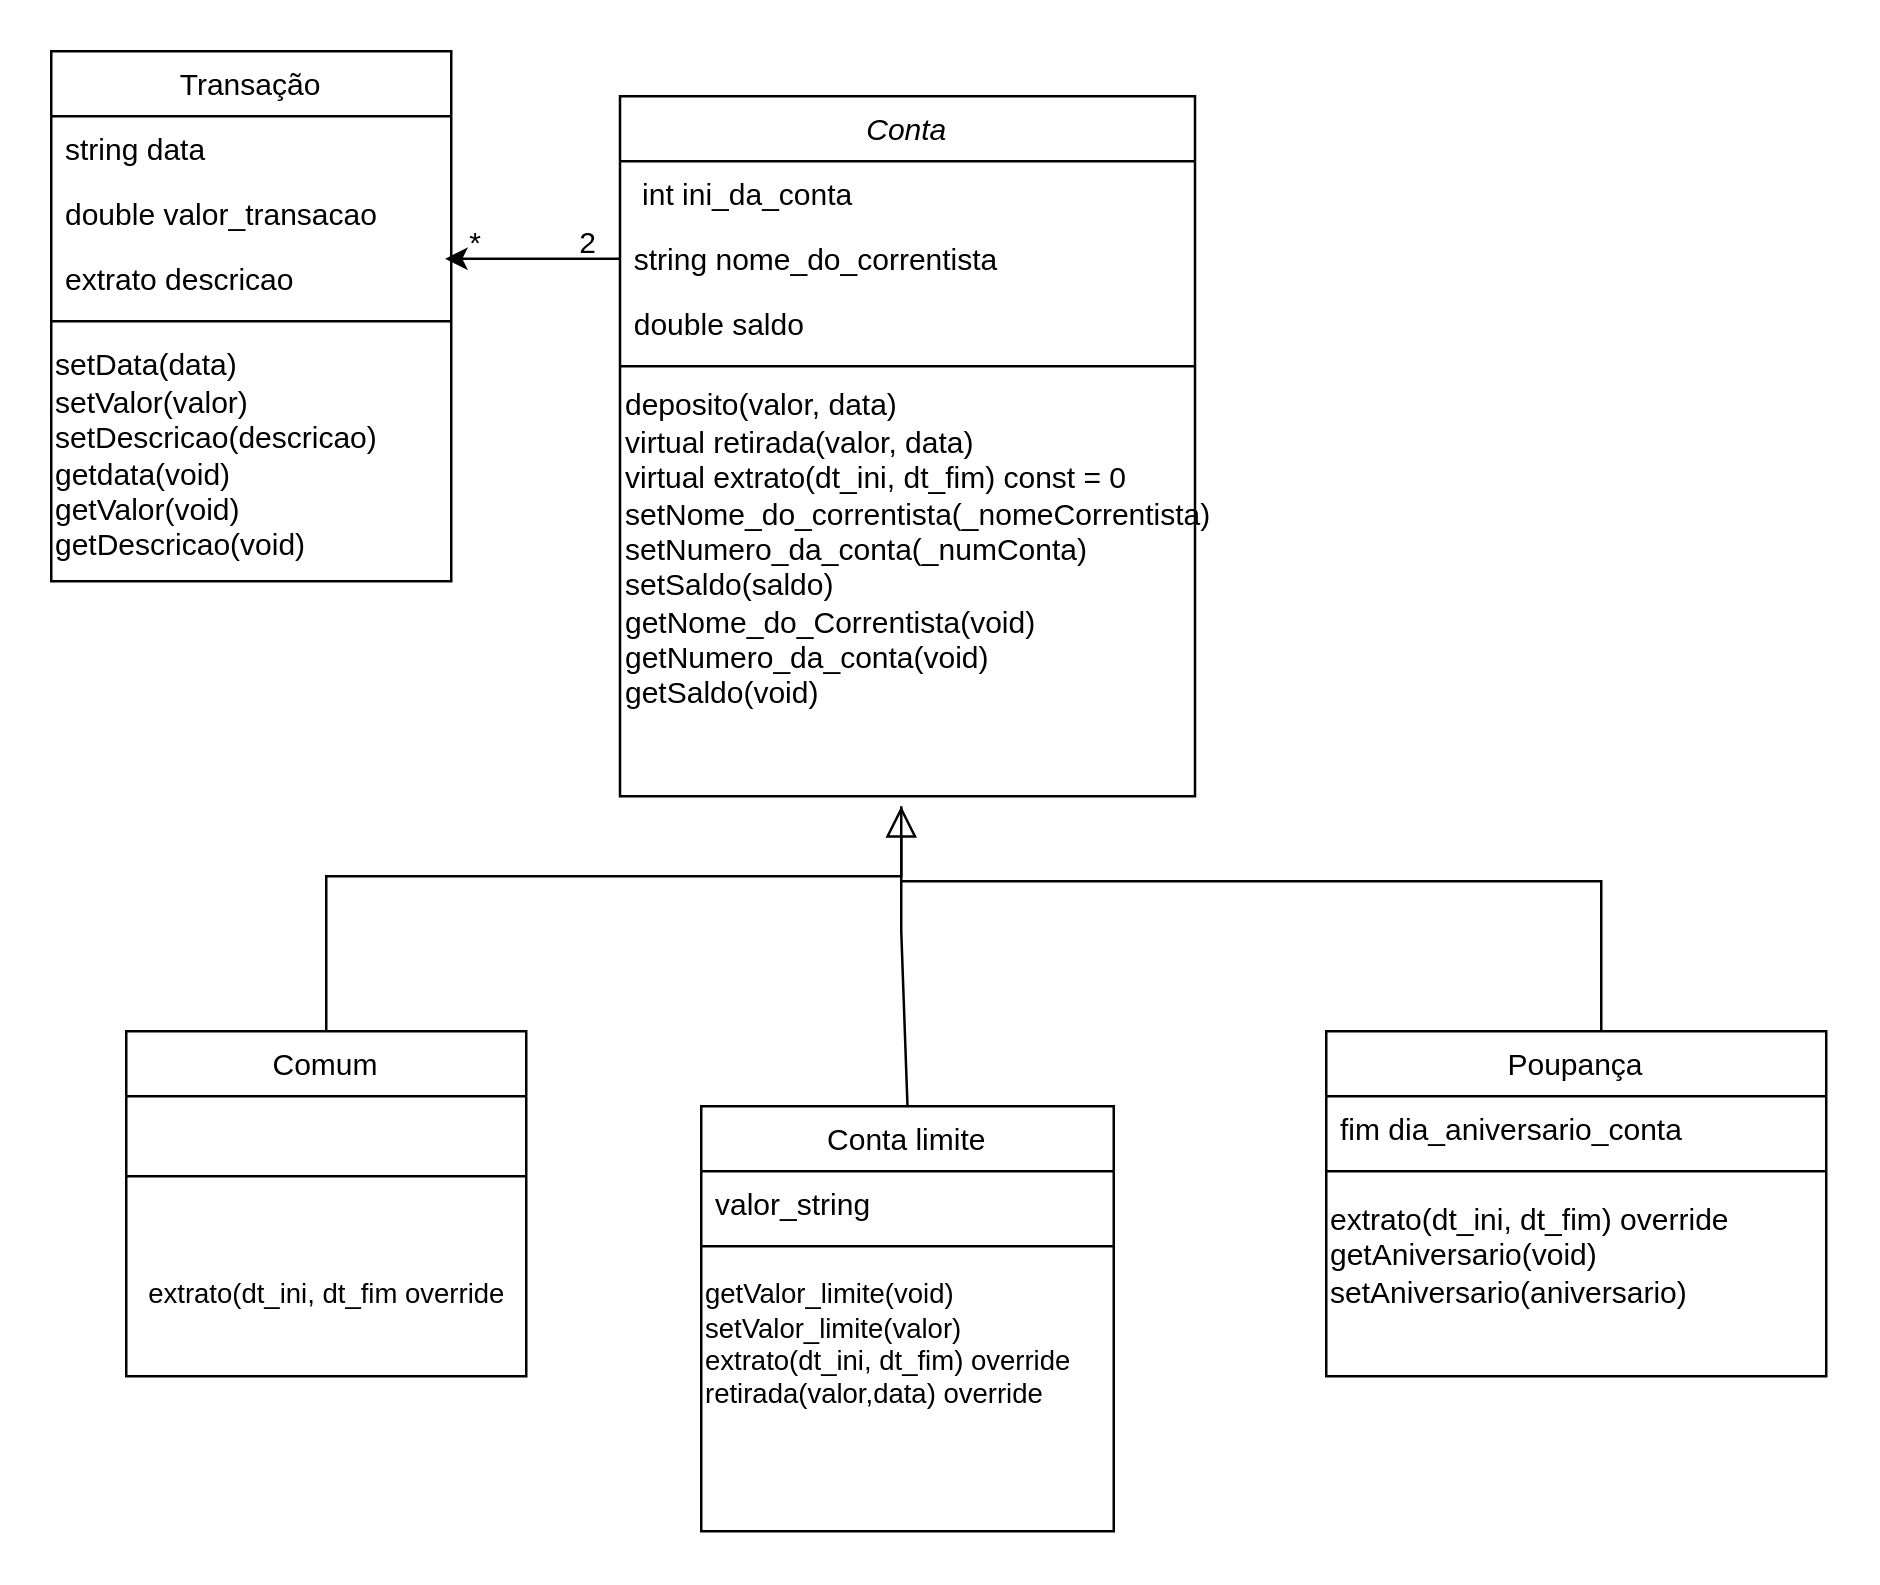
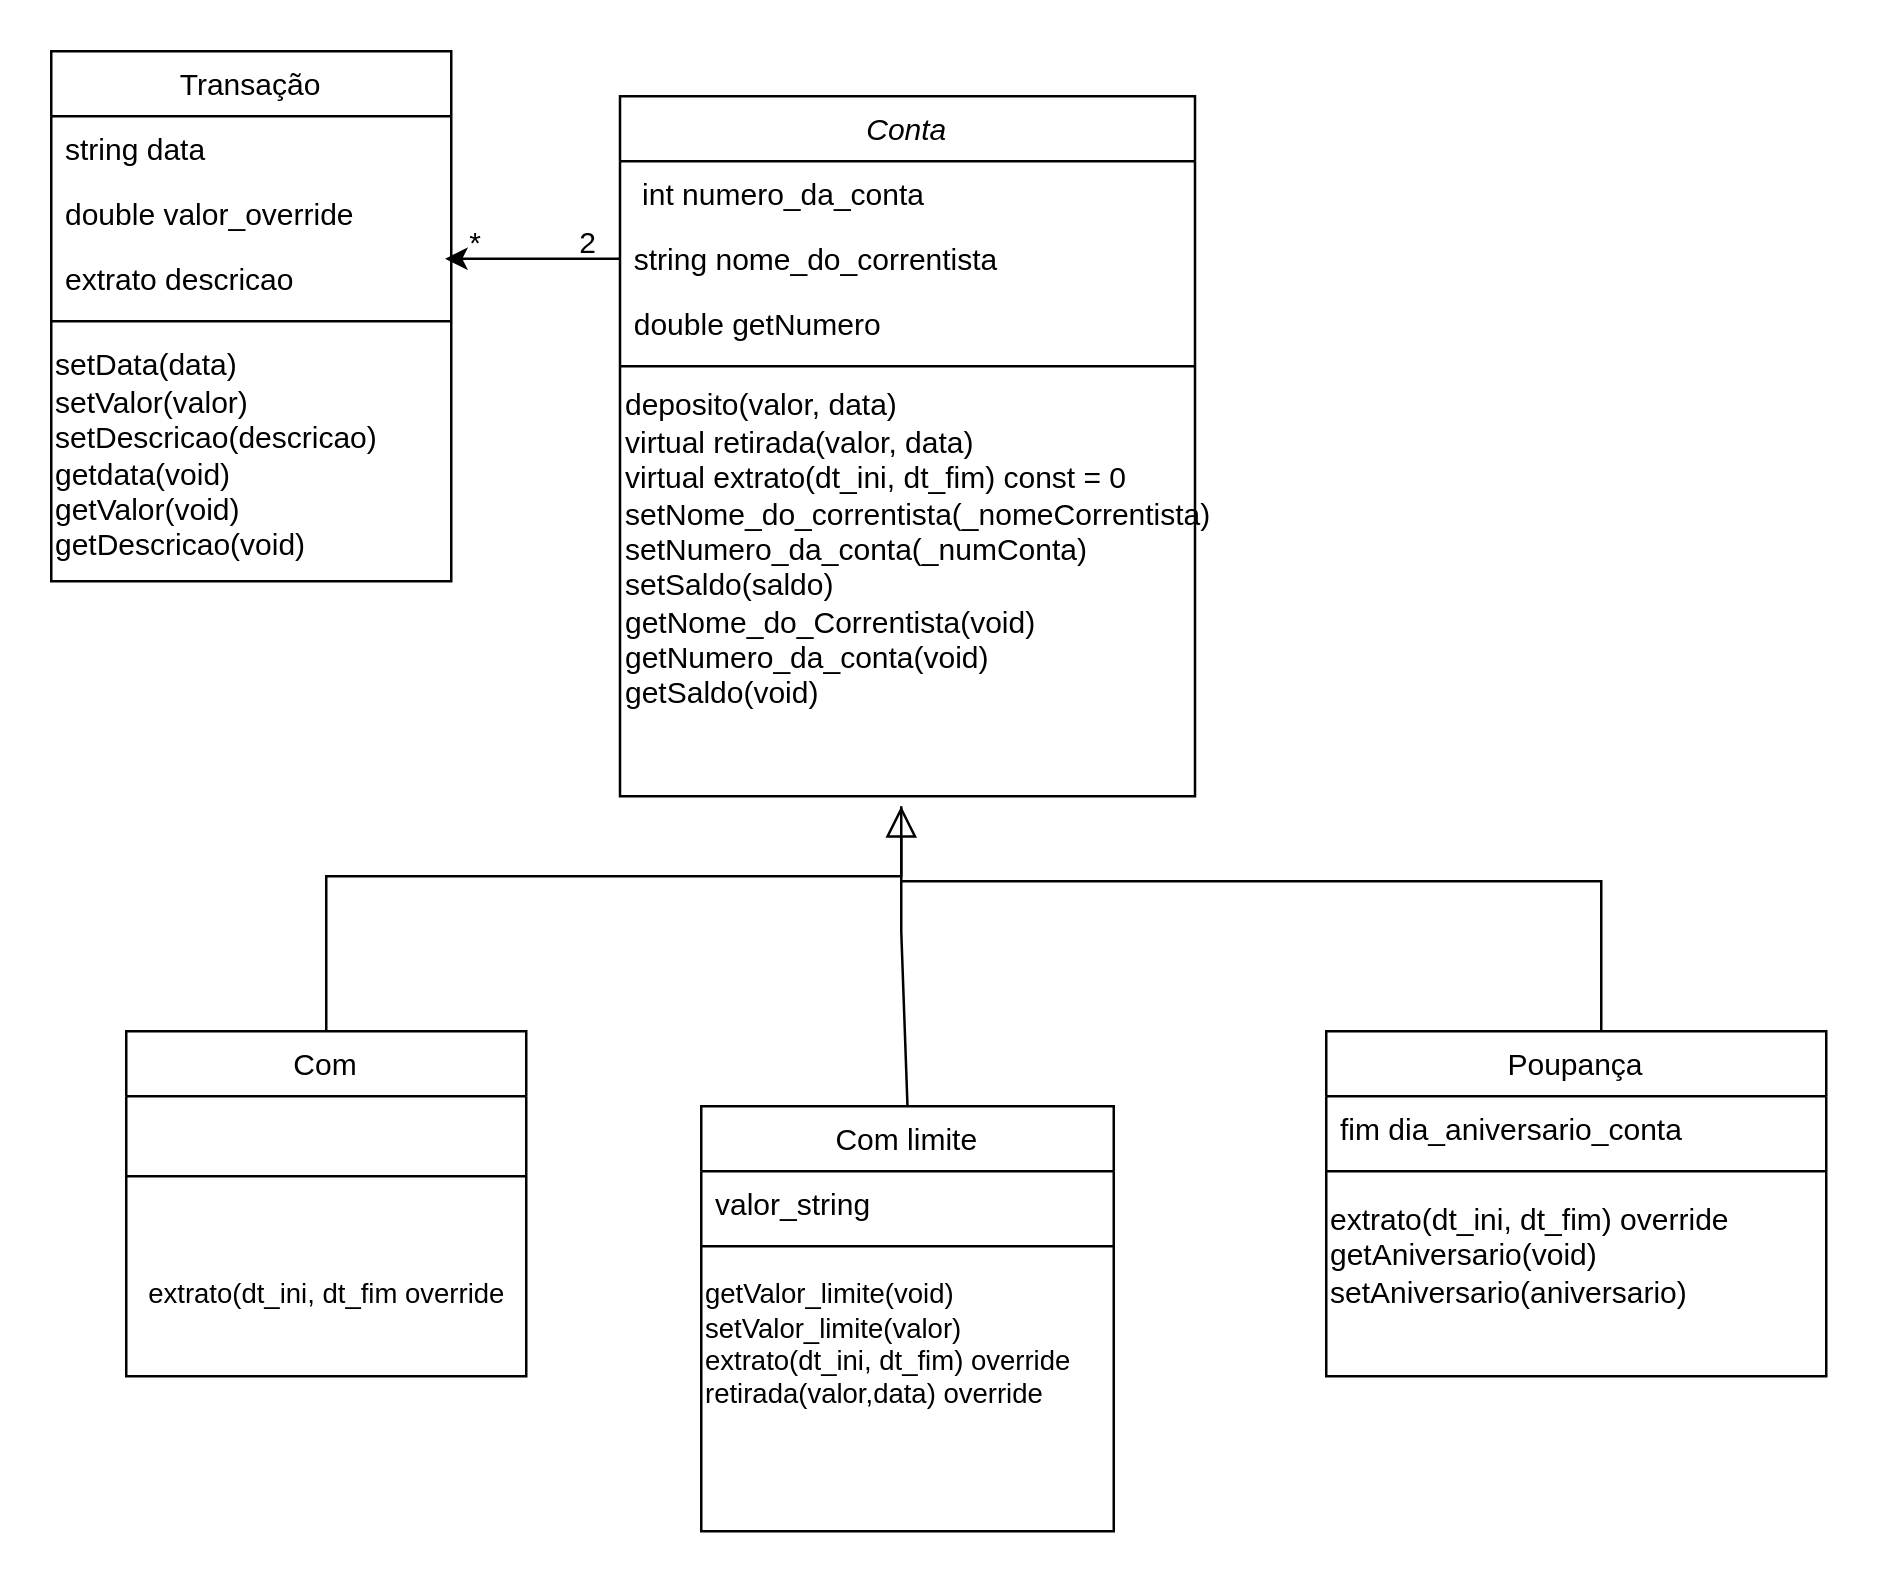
  <mxCell id="0" />
  <mxCell id="1" parent="0" />
  <mxCell id="2" value="Conta" style="swimlane;fontStyle=2;align=center;verticalAlign=top;childLayout=stackLayout;horizontal=1;startSize=26;horizontalStack=0;resizeParent=1;resizeLast=0;collapsible=1;marginBottom=0;rounded=0;shadow=0;strokeWidth=1;" parent="1" vertex="1"><mxGeometry x="247.5" y="38" width="230" height="280" as="geometry"><mxRectangle x="230" y="140" width="160" height="26" as="alternateBounds" /></mxGeometry></mxCell>
- <mxCell id="3" value=" int ini_da_conta" style="text;align=left;verticalAlign=top;spacingLeft=4;spacingRight=4;overflow=hidden;rotatable=0;points=[[0,0.5],[1,0.5]];portConstraint=eastwest;" parent="2" vertex="1"><mxGeometry y="26" width="230" height="26" as="geometry" /></mxCell>
+ <mxCell id="3" value=" int numero_da_conta" style="text;align=left;verticalAlign=top;spacingLeft=4;spacingRight=4;overflow=hidden;rotatable=0;points=[[0,0.5],[1,0.5]];portConstraint=eastwest;" parent="2" vertex="1"><mxGeometry y="26" width="230" height="26" as="geometry" /></mxCell>
  <mxCell id="4" style="edgeStyle=orthogonalEdgeStyle;rounded=0;orthogonalLoop=1;jettySize=auto;html=1;" edge="1" parent="2" source="5"><mxGeometry relative="1" as="geometry"><mxPoint x="-70" y="65" as="targetPoint" /></mxGeometry></mxCell>
  <mxCell id="5" value="string nome_do_correntista" style="text;align=left;verticalAlign=top;spacingLeft=4;spacingRight=4;overflow=hidden;rotatable=0;points=[[0,0.5],[1,0.5]];portConstraint=eastwest;rounded=0;shadow=0;html=0;" parent="2" vertex="1"><mxGeometry y="52" width="230" height="26" as="geometry" /></mxCell>
- <mxCell id="6" value="double saldo" style="text;align=left;verticalAlign=top;spacingLeft=4;spacingRight=4;overflow=hidden;rotatable=0;points=[[0,0.5],[1,0.5]];portConstraint=eastwest;rounded=0;shadow=0;html=0;" parent="2" vertex="1"><mxGeometry y="78" width="230" height="26" as="geometry" /></mxCell>
+ <mxCell id="6" value="double getNumero" style="text;align=left;verticalAlign=top;spacingLeft=4;spacingRight=4;overflow=hidden;rotatable=0;points=[[0,0.5],[1,0.5]];portConstraint=eastwest;rounded=0;shadow=0;html=0;" parent="2" vertex="1"><mxGeometry y="78" width="230" height="26" as="geometry" /></mxCell>
  <mxCell id="7" value="" style="line;html=1;strokeWidth=1;align=left;verticalAlign=middle;spacingTop=-1;spacingLeft=3;spacingRight=3;rotatable=0;labelPosition=right;points=[];portConstraint=eastwest;" parent="2" vertex="1"><mxGeometry y="104" width="230" height="8" as="geometry" /></mxCell>
  <mxCell id="8" value="&lt;div&gt;deposito(valor, data)&lt;/div&gt;&lt;div&gt;virtual retirada(valor, data)&lt;/div&gt;&lt;div&gt;virtual extrato(dt_ini, dt_fim) const = 0&lt;/div&gt;&lt;div&gt;setNome_do_correntista(_nomeCorrentista)&lt;/div&gt;&lt;div&gt;setNumero_da_conta(_numConta)&lt;/div&gt;&lt;div&gt;setSaldo(saldo)&lt;br&gt;&lt;/div&gt;&lt;div&gt;getNome_do_Correntista(void)&lt;/div&gt;&lt;div&gt;getNumero_da_conta(void)&lt;/div&gt;&lt;div&gt;getSaldo(void)&lt;br&gt;&lt;/div&gt;&lt;div&gt;&lt;br&gt;&lt;/div&gt;&lt;div&gt;&lt;br&gt;&lt;/div&gt;" style="text;html=1;strokeColor=none;fillColor=none;align=left;verticalAlign=middle;whiteSpace=wrap;rounded=0;" vertex="1" parent="2"><mxGeometry y="112" width="230" height="168" as="geometry" /></mxCell>
- <mxCell id="9" value="Comum" style="swimlane;fontStyle=0;align=center;verticalAlign=top;childLayout=stackLayout;horizontal=1;startSize=26;horizontalStack=0;resizeParent=1;resizeLast=0;collapsible=1;marginBottom=0;rounded=0;shadow=0;strokeWidth=1;" parent="1" vertex="1"><mxGeometry x="50" y="412" width="160" height="138" as="geometry"><mxRectangle x="130" y="380" width="160" height="26" as="alternateBounds" /></mxGeometry></mxCell>
+ <mxCell id="9" value="Com" style="swimlane;fontStyle=0;align=center;verticalAlign=top;childLayout=stackLayout;horizontal=1;startSize=26;horizontalStack=0;resizeParent=1;resizeLast=0;collapsible=1;marginBottom=0;rounded=0;shadow=0;strokeWidth=1;" parent="1" vertex="1"><mxGeometry x="50" y="412" width="160" height="138" as="geometry"><mxRectangle x="130" y="380" width="160" height="26" as="alternateBounds" /></mxGeometry></mxCell>
  <mxCell id="10" value="" style="line;html=1;strokeWidth=1;align=left;verticalAlign=middle;spacingTop=-1;spacingLeft=3;spacingRight=3;rotatable=0;labelPosition=right;points=[];portConstraint=eastwest;" parent="9" vertex="1"><mxGeometry y="26" width="160" height="64" as="geometry" /></mxCell>
  <mxCell id="11" value="&lt;font style=&quot;font-size: 11px;&quot;&gt;extrato(dt_ini, dt_fim override&lt;/font&gt;" style="text;html=1;align=center;verticalAlign=middle;resizable=0;points=[];autosize=1;strokeColor=none;fillColor=none;" vertex="1" parent="9"><mxGeometry y="90" width="160" height="30" as="geometry" /></mxCell>
  <mxCell id="12" value="" style="endArrow=block;endSize=10;endFill=0;shadow=0;strokeWidth=1;rounded=0;edgeStyle=elbowEdgeStyle;elbow=vertical;" parent="1" edge="1"><mxGeometry width="160" relative="1" as="geometry"><mxPoint x="130" y="412" as="sourcePoint" /><mxPoint x="360" y="322" as="targetPoint" /><Array as="points"><mxPoint x="360" y="350" /><mxPoint x="360" y="420" /><mxPoint x="360" y="370" /><mxPoint x="130" y="420" /><mxPoint x="370" y="409" /></Array></mxGeometry></mxCell>
- <mxCell id="13" value="Conta limite" style="swimlane;fontStyle=0;align=center;verticalAlign=top;childLayout=stackLayout;horizontal=1;startSize=26;horizontalStack=0;resizeParent=1;resizeLast=0;collapsible=1;marginBottom=0;rounded=0;shadow=0;strokeWidth=1;" vertex="1" parent="1"><mxGeometry x="280" y="442" width="165" height="170" as="geometry"><mxRectangle x="130" y="380" width="160" height="26" as="alternateBounds" /></mxGeometry></mxCell>
+ <mxCell id="13" value="Com limite" style="swimlane;fontStyle=0;align=center;verticalAlign=top;childLayout=stackLayout;horizontal=1;startSize=26;horizontalStack=0;resizeParent=1;resizeLast=0;collapsible=1;marginBottom=0;rounded=0;shadow=0;strokeWidth=1;" vertex="1" parent="1"><mxGeometry x="280" y="442" width="165" height="170" as="geometry"><mxRectangle x="130" y="380" width="160" height="26" as="alternateBounds" /></mxGeometry></mxCell>
  <mxCell id="14" value="valor_string" style="text;align=left;verticalAlign=top;spacingLeft=4;spacingRight=4;overflow=hidden;rotatable=0;points=[[0,0.5],[1,0.5]];portConstraint=eastwest;" vertex="1" parent="13"><mxGeometry y="26" width="165" height="26" as="geometry" /></mxCell>
  <mxCell id="15" value="" style="line;html=1;strokeWidth=1;align=left;verticalAlign=middle;spacingTop=-1;spacingLeft=3;spacingRight=3;rotatable=0;labelPosition=right;points=[];portConstraint=eastwest;" vertex="1" parent="13"><mxGeometry y="52" width="165" height="8" as="geometry" /></mxCell>
  <mxCell id="16" value="&lt;div style=&quot;font-size: 11px;&quot;&gt;&lt;font style=&quot;font-size: 11px;&quot;&gt;getValor_limite(void)&lt;/font&gt;&lt;/div&gt;&lt;div style=&quot;font-size: 11px;&quot;&gt;&lt;font style=&quot;font-size: 11px;&quot;&gt;setValor_limite(valor)&lt;br&gt;&lt;/font&gt;&lt;/div&gt;&lt;div style=&quot;font-size: 11px;&quot;&gt;&lt;font style=&quot;font-size: 11px;&quot;&gt;extrato(dt_ini, dt_fim) override&lt;/font&gt;&lt;/div&gt;&lt;div style=&quot;font-size: 11px;&quot;&gt;&lt;div&gt;&lt;font style=&quot;font-size: 11px;&quot;&gt;retirada(valor,data) override&lt;/font&gt;&lt;/div&gt;&lt;div&gt;&lt;font style=&quot;font-size: 11px;&quot;&gt;&lt;br&gt;&lt;/font&gt;&lt;/div&gt;&lt;div&gt;&lt;font style=&quot;font-size: 11px;&quot;&gt;&lt;br&gt;&lt;br&gt;&lt;/font&gt;&lt;/div&gt;&lt;/div&gt;" style="text;html=1;align=left;verticalAlign=middle;resizable=0;points=[];autosize=1;strokeColor=none;fillColor=none;" vertex="1" parent="13"><mxGeometry y="60" width="165" height="110" as="geometry" /></mxCell>
  <mxCell id="17" value="Poupança" style="swimlane;fontStyle=0;align=center;verticalAlign=top;childLayout=stackLayout;horizontal=1;startSize=26;horizontalStack=0;resizeParent=1;resizeLast=0;collapsible=1;marginBottom=0;rounded=0;shadow=0;strokeWidth=1;" vertex="1" parent="1"><mxGeometry x="530" y="412" width="200" height="138" as="geometry"><mxRectangle x="130" y="380" width="160" height="26" as="alternateBounds" /></mxGeometry></mxCell>
  <mxCell id="18" value="fim dia_aniversario_conta" style="text;align=left;verticalAlign=top;spacingLeft=4;spacingRight=4;overflow=hidden;rotatable=0;points=[[0,0.5],[1,0.5]];portConstraint=eastwest;" vertex="1" parent="17"><mxGeometry y="26" width="200" height="26" as="geometry" /></mxCell>
  <mxCell id="19" value="" style="line;html=1;strokeWidth=1;align=left;verticalAlign=middle;spacingTop=-1;spacingLeft=3;spacingRight=3;rotatable=0;labelPosition=right;points=[];portConstraint=eastwest;" vertex="1" parent="17"><mxGeometry y="52" width="200" height="8" as="geometry" /></mxCell>
  <mxCell id="20" value="&lt;div&gt;extrato(dt_ini, dt_fim) override&lt;/div&gt;&lt;div&gt;getAniversario(void)&lt;/div&gt;&lt;div&gt;setAniversario(aniversario)&lt;br&gt;&lt;/div&gt;" style="text;html=1;align=left;verticalAlign=middle;resizable=0;points=[];autosize=1;strokeColor=none;fillColor=none;" vertex="1" parent="17"><mxGeometry y="60" width="200" height="60" as="geometry" /></mxCell>
  <mxCell id="21" value="" style="endArrow=none;html=1;rounded=0;entryX=0.5;entryY=0;entryDx=0;entryDy=0;" edge="1" parent="1"><mxGeometry width="50" height="50" relative="1" as="geometry"><mxPoint x="360" y="352" as="sourcePoint" /><mxPoint x="640" y="412" as="targetPoint" /><Array as="points"><mxPoint x="640" y="352" /></Array></mxGeometry></mxCell>
  <mxCell id="22" value="" style="endArrow=none;html=1;rounded=0;exitX=0.5;exitY=0;exitDx=0;exitDy=0;" edge="1" parent="1" source="13"><mxGeometry width="50" height="50" relative="1" as="geometry"><mxPoint x="480" y="492" as="sourcePoint" /><mxPoint x="360" y="322" as="targetPoint" /><Array as="points"><mxPoint x="360" y="372" /></Array></mxGeometry></mxCell>
  <mxCell id="23" value="Transação" style="swimlane;fontStyle=0;align=center;verticalAlign=top;childLayout=stackLayout;horizontal=1;startSize=26;horizontalStack=0;resizeParent=1;resizeLast=0;collapsible=1;marginBottom=0;rounded=0;shadow=0;strokeWidth=1;" vertex="1" parent="1"><mxGeometry x="20" y="20" width="160" height="212" as="geometry"><mxRectangle x="130" y="380" width="160" height="26" as="alternateBounds" /></mxGeometry></mxCell>
  <mxCell id="24" value="string data" style="text;align=left;verticalAlign=top;spacingLeft=4;spacingRight=4;overflow=hidden;rotatable=0;points=[[0,0.5],[1,0.5]];portConstraint=eastwest;" vertex="1" parent="23"><mxGeometry y="26" width="160" height="26" as="geometry" /></mxCell>
- <mxCell id="25" value="double valor_transacao" style="text;align=left;verticalAlign=top;spacingLeft=4;spacingRight=4;overflow=hidden;rotatable=0;points=[[0,0.5],[1,0.5]];portConstraint=eastwest;" vertex="1" parent="23"><mxGeometry y="52" width="160" height="26" as="geometry" /></mxCell>
+ <mxCell id="25" value="double valor_override" style="text;align=left;verticalAlign=top;spacingLeft=4;spacingRight=4;overflow=hidden;rotatable=0;points=[[0,0.5],[1,0.5]];portConstraint=eastwest;" vertex="1" parent="23"><mxGeometry y="52" width="160" height="26" as="geometry" /></mxCell>
  <mxCell id="26" value="extrato descricao" style="text;align=left;verticalAlign=top;spacingLeft=4;spacingRight=4;overflow=hidden;rotatable=0;points=[[0,0.5],[1,0.5]];portConstraint=eastwest;" vertex="1" parent="23"><mxGeometry y="78" width="160" height="26" as="geometry" /></mxCell>
  <mxCell id="27" value="" style="line;html=1;strokeWidth=1;align=left;verticalAlign=middle;spacingTop=-1;spacingLeft=3;spacingRight=3;rotatable=0;labelPosition=right;points=[];portConstraint=eastwest;" vertex="1" parent="23"><mxGeometry y="104" width="160" height="8" as="geometry" /></mxCell>
  <mxCell id="28" value="&lt;div&gt;setData(data)&lt;/div&gt;&lt;div&gt;setValor(valor)&lt;/div&gt;&lt;div&gt;setDescricao(descricao)&lt;/div&gt;&lt;div&gt;getdata(void)&lt;/div&gt;&lt;div&gt;getValor(void)&lt;/div&gt;&lt;div&gt;getDescricao(void)&lt;br&gt;&lt;/div&gt;" style="text;html=1;align=left;verticalAlign=middle;resizable=0;points=[];autosize=1;strokeColor=none;fillColor=none;" vertex="1" parent="23"><mxGeometry y="112" width="160" height="100" as="geometry" /></mxCell>
  <mxCell id="29" value="*" style="text;html=1;strokeColor=none;fillColor=none;align=center;verticalAlign=middle;whiteSpace=wrap;rounded=0;" vertex="1" parent="1"><mxGeometry x="160" y="82" width="60" height="30" as="geometry" /></mxCell>
  <mxCell id="30" value="2" style="text;html=1;strokeColor=none;fillColor=none;align=center;verticalAlign=middle;whiteSpace=wrap;rounded=0;" vertex="1" parent="1"><mxGeometry x="220" y="92" width="30" height="10" as="geometry" /></mxCell>
  <mxCell id="31" value="&amp;nbsp;" style="text;whiteSpace=wrap;html=1;" vertex="1" parent="1"><mxGeometry x="140" y="272" width="40" height="40" as="geometry" /></mxCell>
